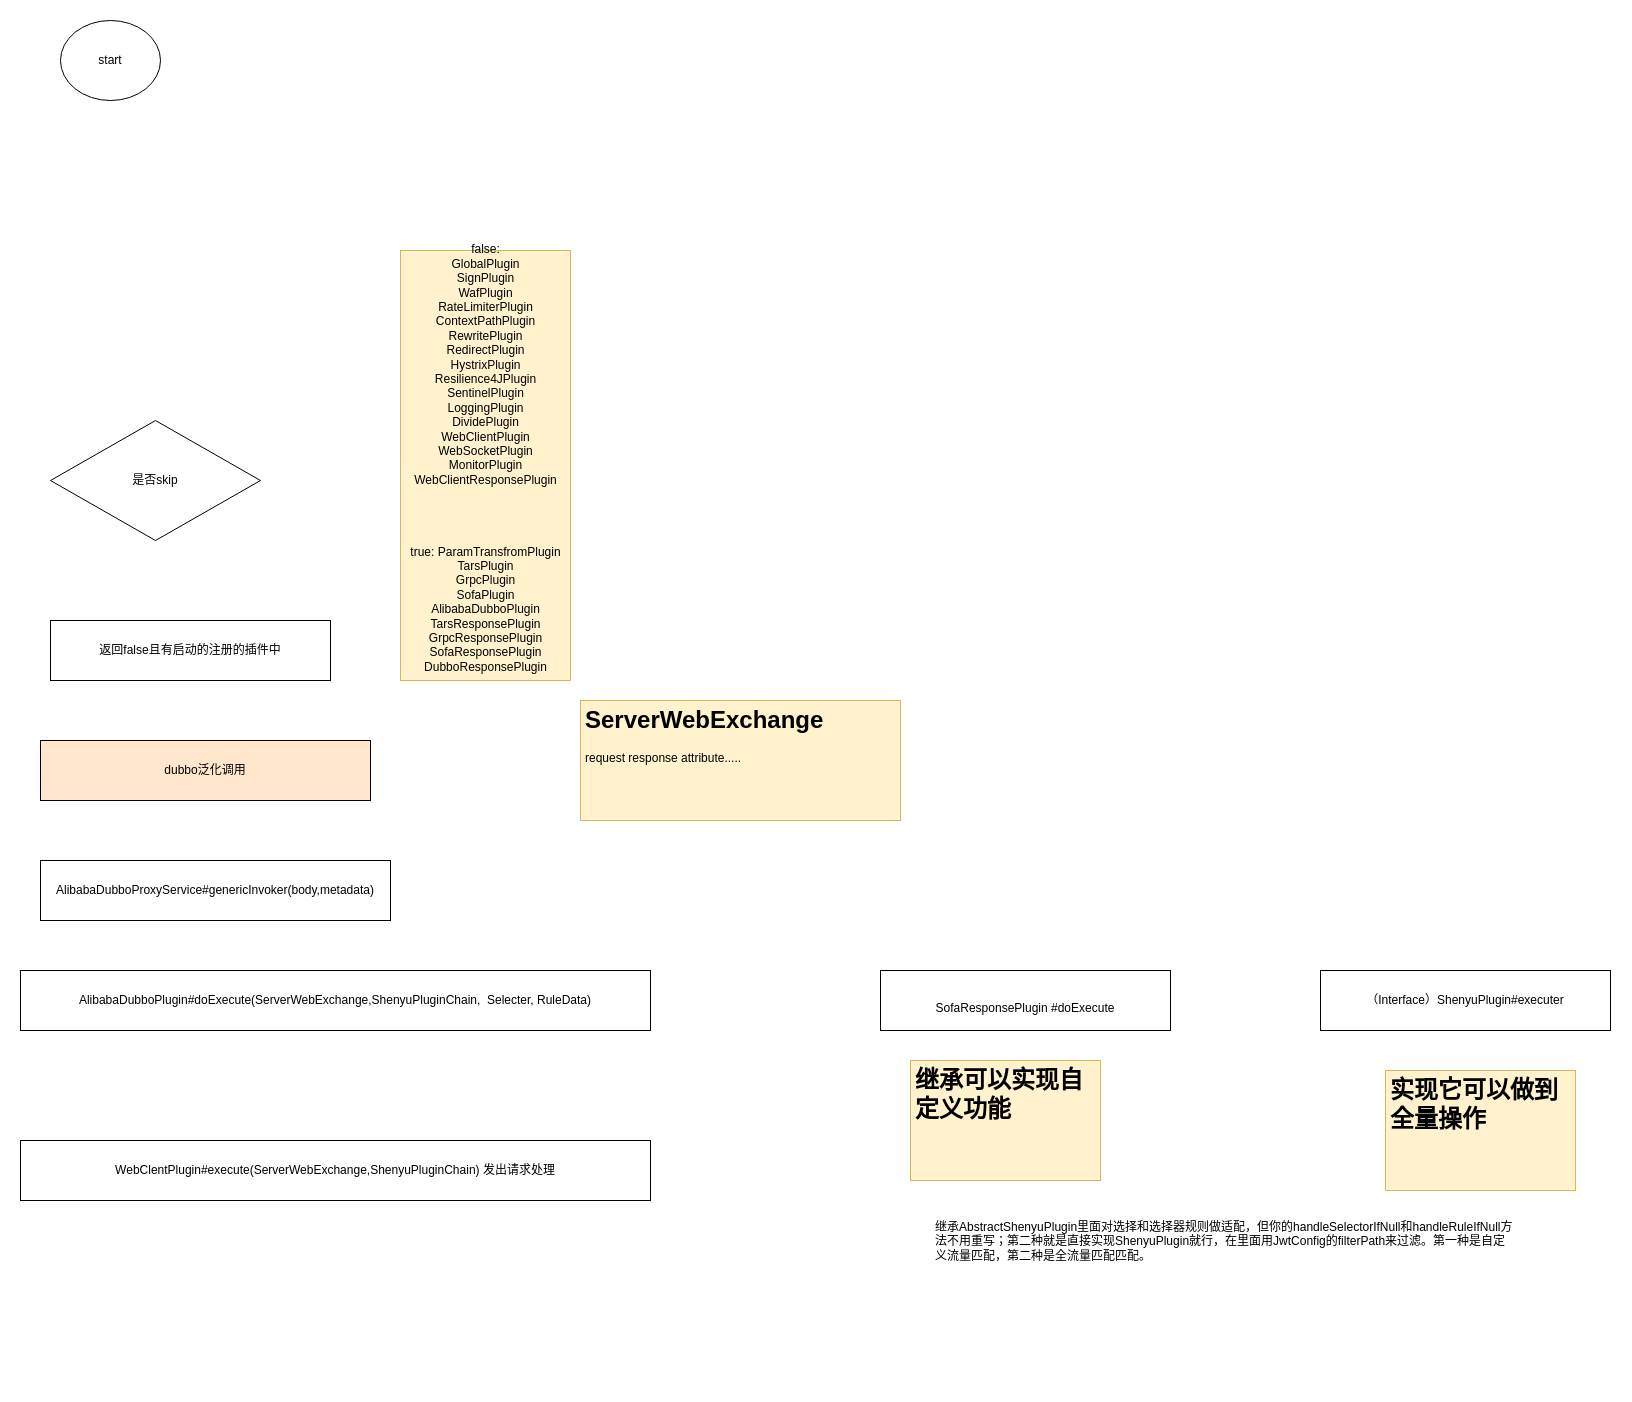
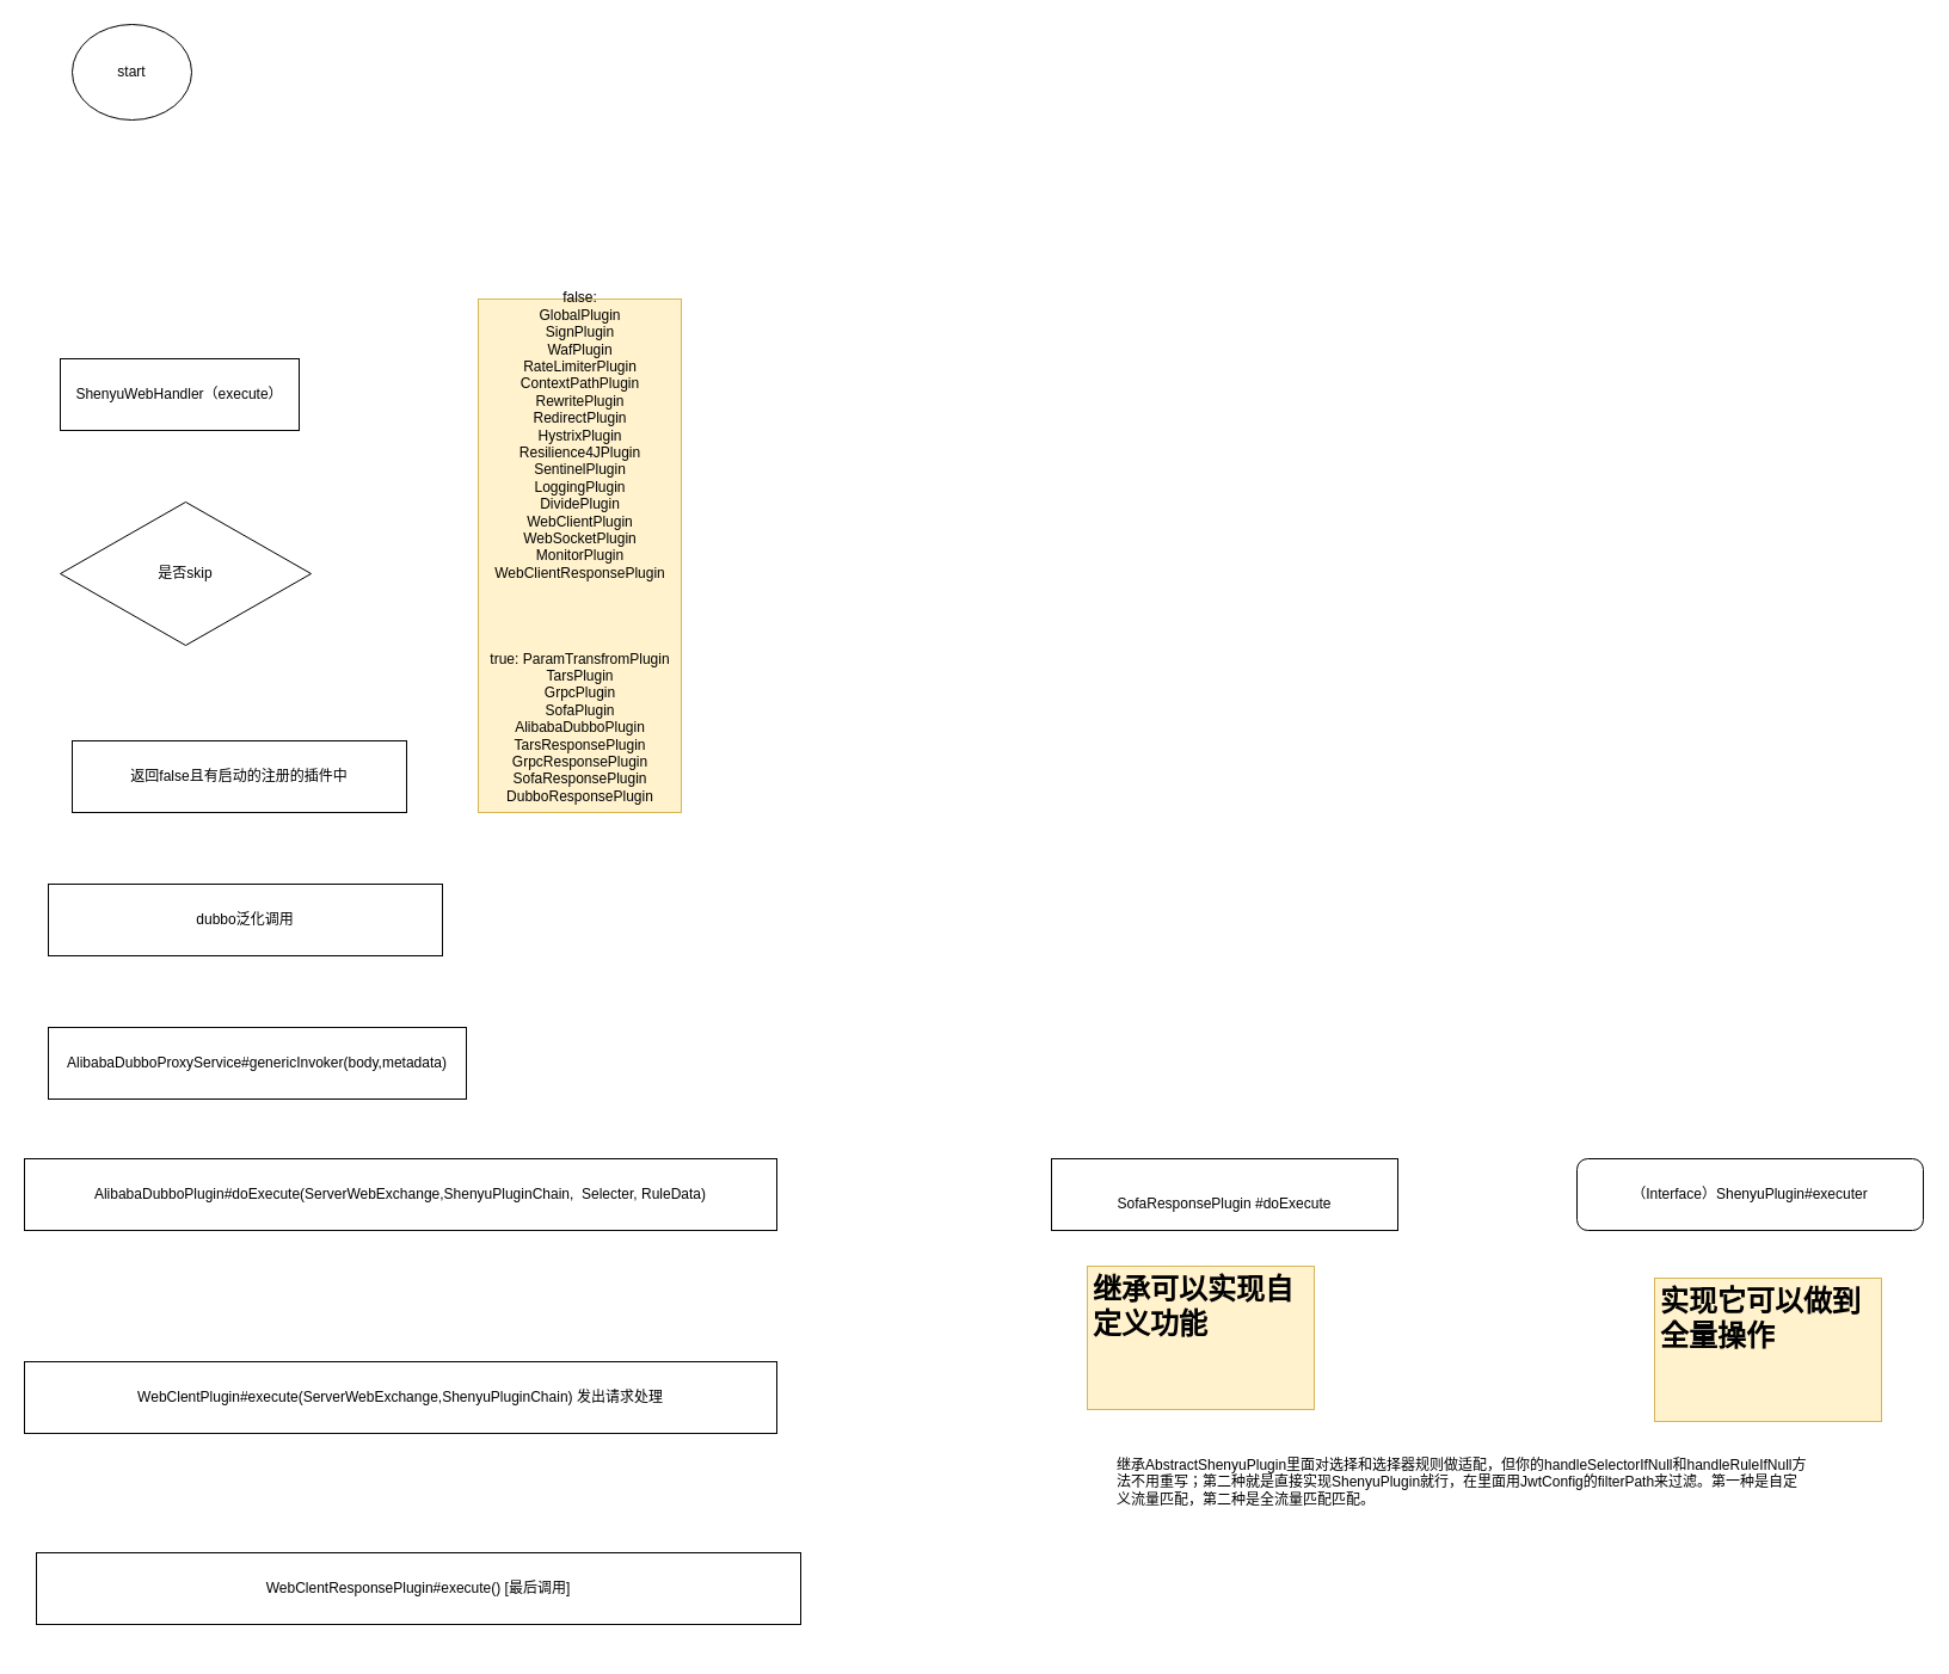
  <mxCell id="0" />
  <mxCell id="1" parent="0" />
  <mxCell id="2" value="start" style="ellipse;whiteSpace=wrap;html=1;" parent="1" vertex="1"><mxGeometry x="60" y="20" width="100" height="80" as="geometry" /></mxCell>
+ <mxCell id="3" value="ShenyuWebHandler（execute）" style="rounded=0;whiteSpace=wrap;html=1;" parent="1" vertex="1"><mxGeometry x="50" y="300" width="200" height="60" as="geometry" /></mxCell>
  <mxCell id="4" value="是否skip" style="rhombus;whiteSpace=wrap;html=1;" parent="1" vertex="1"><mxGeometry x="50" y="420" width="210" height="120" as="geometry" /></mxCell>
- <mxCell id="5" value="返回false且有启动的注册的插件中" style="rounded=0;whiteSpace=wrap;html=1;" parent="1" vertex="1"><mxGeometry x="50" y="620" width="280" height="60" as="geometry" /></mxCell>
- <mxCell id="6" value="dubbo泛化调用" style="rounded=0;whiteSpace=wrap;html=1;fillColor=#ffe6cc;" parent="1" vertex="1"><mxGeometry x="40" y="740" width="330" height="60" as="geometry" /></mxCell>
+ <mxCell id="5" value="返回false且有启动的注册的插件中" style="rounded=0;whiteSpace=wrap;html=1;" parent="1" vertex="1"><mxGeometry x="60" y="620" width="280" height="60" as="geometry" /></mxCell>
+ <mxCell id="6" value="dubbo泛化调用" style="rounded=0;whiteSpace=wrap;html=1;" parent="1" vertex="1"><mxGeometry x="40" y="740" width="330" height="60" as="geometry" /></mxCell>
  <mxCell id="7" value="AlibabaDubboProxyService#genericInvoker(body,metadata)" style="rounded=0;whiteSpace=wrap;html=1;" parent="1" vertex="1"><mxGeometry x="40" y="860" width="350" height="60" as="geometry" /></mxCell>
  <mxCell id="8" value="AlibabaDubboPlugin#doExecute(ServerWebExchange,ShenyuPluginChain,&amp;nbsp; Selecter, RuleData)" style="rounded=0;whiteSpace=wrap;html=1;" parent="1" vertex="1"><mxGeometry x="20" y="970" width="630" height="60" as="geometry" /></mxCell>
- <mxCell id="9" value="&lt;h1&gt;ServerWebExchange&lt;/h1&gt;&lt;div&gt;request response attribute.....&lt;/div&gt;" style="text;html=1;strokeColor=#d6b656;fillColor=#fff2cc;spacing=5;spacingTop=-20;whiteSpace=wrap;overflow=hidden;rounded=0;" parent="1" vertex="1"><mxGeometry x="580" y="700" width="320" height="120" as="geometry" /></mxCell>
  <mxCell id="10" value="&lt;br&gt;SofaResponsePlugin #doExecute" style="rounded=0;whiteSpace=wrap;html=1;" parent="1" vertex="1"><mxGeometry x="880" y="970" width="290" height="60" as="geometry" /></mxCell>
- <mxCell id="11" value="（Interface）ShenyuPlugin#executer" style="rounded=0;whiteSpace=wrap;html=1;" parent="1" vertex="1"><mxGeometry x="1320" y="970" width="290" height="60" as="geometry" /></mxCell>
+ <mxCell id="11" value="（Interface）ShenyuPlugin#executer" style="whiteSpace=wrap;html=1;rounded=1;" parent="1" vertex="1"><mxGeometry x="1320" y="970" width="290" height="60" as="geometry" /></mxCell>
  <mxCell id="12" value="&lt;h1&gt;继承可以实现自定义功能&lt;/h1&gt;" style="text;html=1;strokeColor=#d6b656;fillColor=#fff2cc;spacing=5;spacingTop=-20;whiteSpace=wrap;overflow=hidden;rounded=0;" parent="1" vertex="1"><mxGeometry x="910" y="1060" width="190" height="120" as="geometry" /></mxCell>
  <mxCell id="13" value="&lt;h1&gt;实现它可以做到全量操作&lt;/h1&gt;" style="text;html=1;strokeColor=#d6b656;fillColor=#fff2cc;spacing=5;spacingTop=-20;whiteSpace=wrap;overflow=hidden;rounded=0;" parent="1" vertex="1"><mxGeometry x="1385" y="1070" width="190" height="120" as="geometry" /></mxCell>
  <mxCell id="14" value="继承AbstractShenyuPlugin里面对选择和选择器规则做适配，但你的handleSelectorIfNull和handleRuleIfNull方法不用重写；第二种就是直接实现ShenyuPlugin就行，在里面用JwtConfig的filterPath来过滤。第一种是自定义流量匹配，第二种是全流量匹配匹配。" style="text;html=1;strokeColor=none;fillColor=none;spacing=5;spacingTop=-20;whiteSpace=wrap;overflow=hidden;rounded=0;" parent="1" vertex="1"><mxGeometry x="930" y="1230" width="590" height="150" as="geometry" /></mxCell>
  <mxCell id="15" value="WebClentPlugin#execute(ServerWebExchange,ShenyuPluginChain) 发出请求处理" style="rounded=0;whiteSpace=wrap;html=1;" parent="1" vertex="1"><mxGeometry x="20" y="1140" width="630" height="60" as="geometry" /></mxCell>
+ <mxCell id="16" value="WebClentResponsePlugin#execute() [最后调用]" style="rounded=0;whiteSpace=wrap;html=1;" parent="1" vertex="1"><mxGeometry x="30" y="1300" width="640" height="60" as="geometry" /></mxCell>
  <mxCell id="17" value="false:&lt;br&gt;GlobalPlugin&lt;br&gt;SignPlugin&lt;br&gt;WafPlugin&lt;br&gt;RateLimiterPlugin&lt;br&gt;ContextPathPlugin&lt;br&gt;RewritePlugin&lt;br&gt;RedirectPlugin&lt;br&gt;HystrixPlugin&lt;br&gt;Resilience4JPlugin&lt;br&gt;SentinelPlugin&lt;br&gt;LoggingPlugin&lt;br&gt;DividePlugin&lt;br&gt;WebClientPlugin&lt;br&gt;WebSocketPlugin&lt;br&gt;MonitorPlugin&lt;br&gt;WebClientResponsePlugin&lt;br&gt;&lt;br&gt;&lt;br&gt;&lt;br&gt;&lt;br&gt;true: ParamTransfromPlugin&lt;br&gt;TarsPlugin&lt;br&gt;GrpcPlugin&lt;br&gt;SofaPlugin&lt;br&gt;AlibabaDubboPlugin&lt;br&gt;TarsResponsePlugin&lt;br&gt;GrpcResponsePlugin&lt;br&gt;SofaResponsePlugin&lt;br&gt;DubboResponsePlugin&lt;br&gt;&lt;br&gt;" style="text;html=1;align=center;verticalAlign=middle;resizable=0;points=[];autosize=1;strokeColor=#d6b656;fillColor=#fff2cc;" vertex="1" parent="1"><mxGeometry x="400" y="250" width="170" height="430" as="geometry" /></mxCell>
